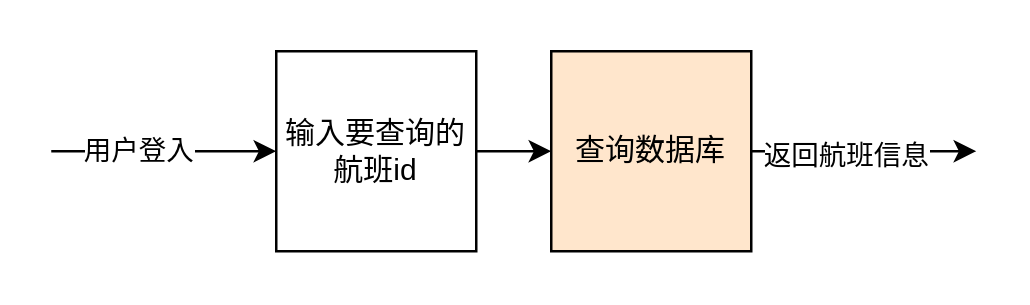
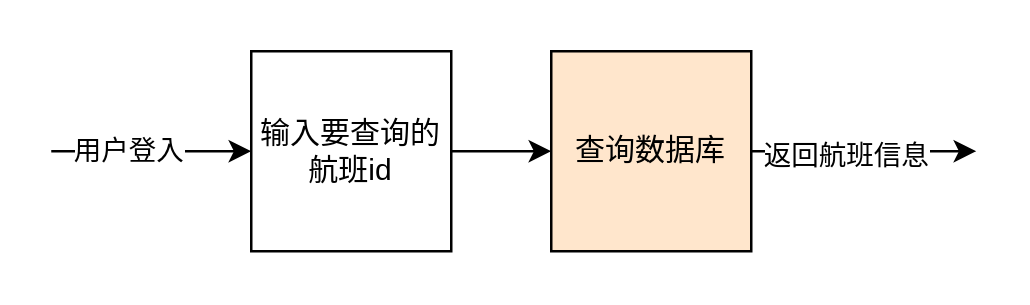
  <mxCell id="0" />
  <mxCell id="1" parent="0" />
  <mxCell id="2" value="" style="endArrow=classic;html=1;" edge="1" parent="1" target="5"><mxGeometry width="50" height="50" relative="1" as="geometry"><mxPoint x="20" y="60" as="sourcePoint" /><mxPoint x="110" y="60" as="targetPoint" /></mxGeometry></mxCell>
  <mxCell id="3" value="用户登入" style="edgeLabel;html=1;align=center;verticalAlign=middle;resizable=0;points=[];" vertex="1" connectable="0" parent="2"><mxGeometry x="-0.247" y="1" relative="1" as="geometry"><mxPoint as="offset" /></mxGeometry></mxCell>
  <mxCell id="4" style="edgeStyle=none;html=1;" edge="1" parent="1" source="5" target="8"><mxGeometry relative="1" as="geometry"><mxPoint x="240" y="60" as="targetPoint" /></mxGeometry></mxCell>
- <mxCell id="5" value="输入要查询的航班id" style="whiteSpace=wrap;html=1;aspect=fixed;" vertex="1" parent="1"><mxGeometry x="110" y="20" width="80" height="80" as="geometry" /></mxCell>
+ <mxCell id="5" value="输入要查询的航班id" style="whiteSpace=wrap;html=1;aspect=fixed;" vertex="1" parent="1"><mxGeometry x="100" y="20" width="80" height="80" as="geometry" /></mxCell>
  <mxCell id="6" style="edgeStyle=none;html=1;" edge="1" parent="1" source="8"><mxGeometry relative="1" as="geometry"><mxPoint x="390" y="60" as="targetPoint" /></mxGeometry></mxCell>
  <mxCell id="7" value="返回航班信息" style="edgeLabel;html=1;align=center;verticalAlign=middle;resizable=0;points=[];" vertex="1" connectable="0" parent="6"><mxGeometry x="-0.167" y="-1" relative="1" as="geometry"><mxPoint as="offset" /></mxGeometry></mxCell>
  <mxCell id="8" value="查询数据库" style="whiteSpace=wrap;html=1;aspect=fixed;fillColor=#ffe6cc;" vertex="1" parent="1"><mxGeometry x="220" y="20" width="80" height="80" as="geometry" /></mxCell>
